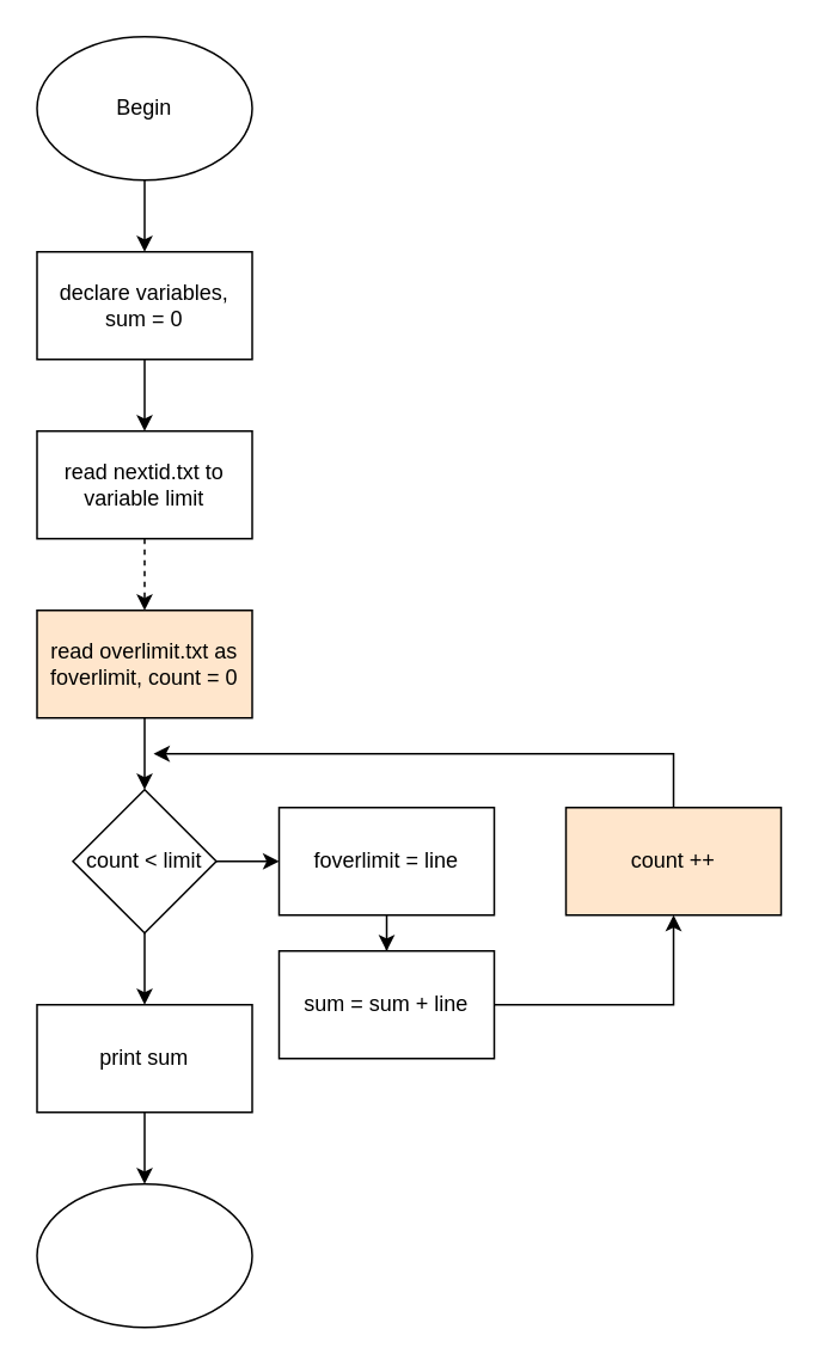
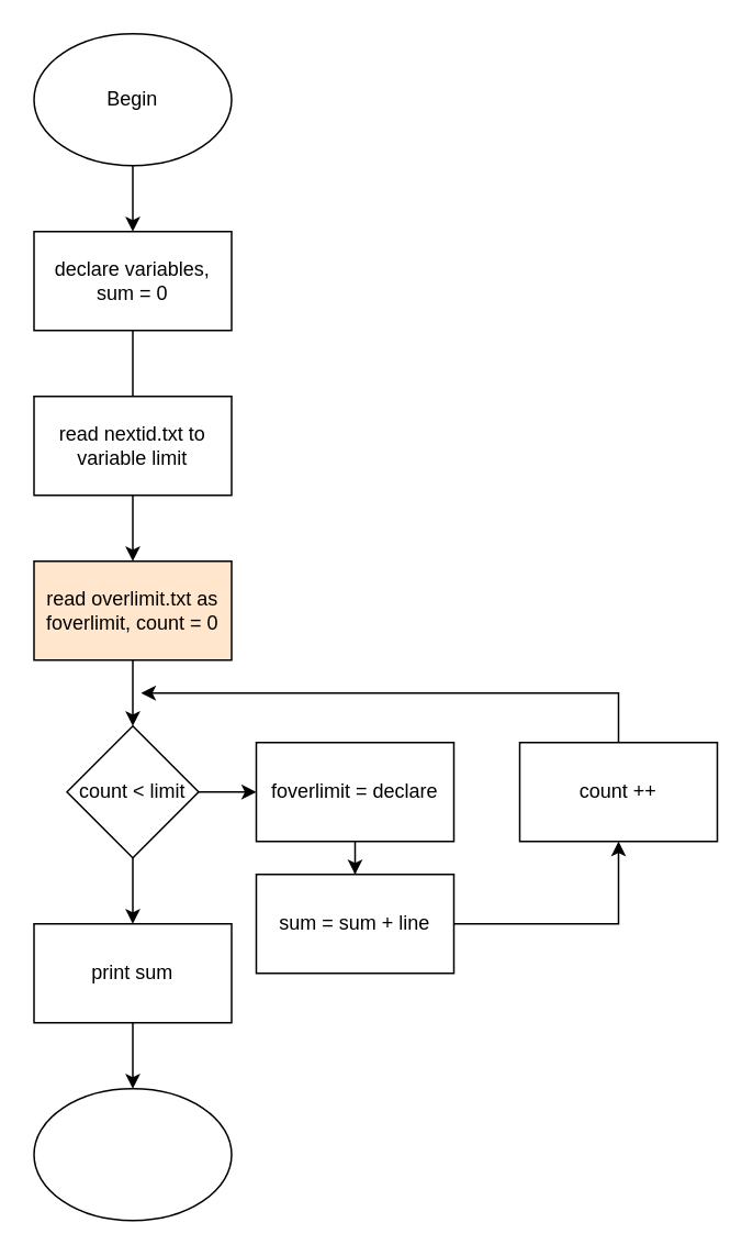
  <mxCell id="0" />
  <mxCell id="1" parent="0" />
  <mxCell id="2" value="" style="edgeStyle=orthogonalEdgeStyle;rounded=0;orthogonalLoop=1;jettySize=auto;html=1;" parent="1" source="3" target="5" edge="1"><mxGeometry relative="1" as="geometry" /></mxCell>
  <mxCell id="3" value="Begin" style="ellipse;whiteSpace=wrap;html=1;" parent="1" vertex="1"><mxGeometry x="20" y="20" width="120" height="80" as="geometry" /></mxCell>
- <mxCell id="4" value="" style="edgeStyle=orthogonalEdgeStyle;rounded=0;orthogonalLoop=1;jettySize=auto;html=1;" parent="1" source="5" target="7" edge="1"><mxGeometry relative="1" as="geometry" /></mxCell>
+ <mxCell id="4" value="" style="edgeStyle=orthogonalEdgeStyle;rounded=0;orthogonalLoop=1;jettySize=auto;html=1;endArrow=none;" parent="1" source="5" target="7" edge="1"><mxGeometry relative="1" as="geometry" /></mxCell>
  <mxCell id="5" value="declare variables, sum = 0" style="rounded=0;whiteSpace=wrap;html=1;" parent="1" vertex="1"><mxGeometry x="20" y="140" width="120" height="60" as="geometry" /></mxCell>
- <mxCell id="6" value="" style="edgeStyle=orthogonalEdgeStyle;rounded=0;orthogonalLoop=1;jettySize=auto;html=1;dashed=1;" parent="1" source="7" target="10" edge="1"><mxGeometry relative="1" as="geometry" /></mxCell>
+ <mxCell id="6" value="" style="edgeStyle=orthogonalEdgeStyle;rounded=0;orthogonalLoop=1;jettySize=auto;html=1;" parent="1" source="7" target="10" edge="1"><mxGeometry relative="1" as="geometry" /></mxCell>
  <mxCell id="7" value="read nextid.txt to variable limit" style="rounded=0;whiteSpace=wrap;html=1;" parent="1" vertex="1"><mxGeometry x="20" y="240" width="120" height="60" as="geometry" /></mxCell>
  <mxCell id="8" value="" style="edgeStyle=orthogonalEdgeStyle;rounded=0;orthogonalLoop=1;jettySize=auto;html=1;" parent="1" edge="1"><mxGeometry relative="1" as="geometry"><mxPoint x="80" y="500" as="sourcePoint" /><mxPoint x="80" y="560" as="targetPoint" /><Array as="points"><mxPoint x="80" y="560" /><mxPoint x="80" y="560" /></Array></mxGeometry></mxCell>
  <mxCell id="9" value="" style="edgeStyle=orthogonalEdgeStyle;rounded=0;orthogonalLoop=1;jettySize=auto;html=1;" parent="1" source="10" target="12" edge="1"><mxGeometry relative="1" as="geometry" /></mxCell>
  <mxCell id="10" value="read overlimit.txt as foverlimit, count = 0" style="rounded=0;whiteSpace=wrap;html=1;fillColor=#ffe6cc;" parent="1" vertex="1"><mxGeometry x="20" y="340" width="120" height="60" as="geometry" /></mxCell>
  <mxCell id="11" value="" style="edgeStyle=orthogonalEdgeStyle;rounded=0;orthogonalLoop=1;jettySize=auto;html=1;" parent="1" source="12" target="14" edge="1"><mxGeometry relative="1" as="geometry" /></mxCell>
  <mxCell id="12" value="count &amp;lt; limit" style="rhombus;whiteSpace=wrap;html=1;" parent="1" vertex="1"><mxGeometry x="40" y="440" width="80" height="80" as="geometry" /></mxCell>
  <mxCell id="13" value="" style="edgeStyle=orthogonalEdgeStyle;rounded=0;orthogonalLoop=1;jettySize=auto;html=1;" parent="1" source="14" target="16" edge="1"><mxGeometry relative="1" as="geometry" /></mxCell>
- <mxCell id="14" value="foverlimit = line" style="rounded=0;whiteSpace=wrap;html=1;" parent="1" vertex="1"><mxGeometry x="155" y="450" width="120" height="60" as="geometry" /></mxCell>
+ <mxCell id="14" value="foverlimit = declare" style="rounded=0;whiteSpace=wrap;html=1;" parent="1" vertex="1"><mxGeometry x="155" y="450" width="120" height="60" as="geometry" /></mxCell>
  <mxCell id="15" style="edgeStyle=orthogonalEdgeStyle;rounded=0;orthogonalLoop=1;jettySize=auto;html=1;entryX=0.5;entryY=1;entryDx=0;entryDy=0;" parent="1" source="16" target="18" edge="1"><mxGeometry relative="1" as="geometry" /></mxCell>
  <mxCell id="16" value="sum = sum + line" style="rounded=0;whiteSpace=wrap;html=1;" parent="1" vertex="1"><mxGeometry x="155" y="530" width="120" height="60" as="geometry" /></mxCell>
  <mxCell id="17" style="edgeStyle=orthogonalEdgeStyle;rounded=0;orthogonalLoop=1;jettySize=auto;html=1;" parent="1" source="18" edge="1"><mxGeometry relative="1" as="geometry"><mxPoint x="85" y="420" as="targetPoint" /><Array as="points"><mxPoint x="375" y="420" /></Array></mxGeometry></mxCell>
- <mxCell id="18" value="count ++" style="rounded=0;whiteSpace=wrap;html=1;fillColor=#ffe6cc;" parent="1" vertex="1"><mxGeometry x="315" y="450" width="120" height="60" as="geometry" /></mxCell>
+ <mxCell id="18" value="count ++" style="rounded=0;whiteSpace=wrap;html=1;" parent="1" vertex="1"><mxGeometry x="315" y="450" width="120" height="60" as="geometry" /></mxCell>
  <mxCell id="19" value="" style="edgeStyle=orthogonalEdgeStyle;rounded=0;orthogonalLoop=1;jettySize=auto;html=1;" parent="1" source="20" target="21" edge="1"><mxGeometry relative="1" as="geometry" /></mxCell>
  <mxCell id="20" value="print sum" style="rounded=0;whiteSpace=wrap;html=1;" parent="1" vertex="1"><mxGeometry x="20" y="560" width="120" height="60" as="geometry" /></mxCell>
  <mxCell id="21" value="" style="ellipse;whiteSpace=wrap;html=1;" parent="1" vertex="1"><mxGeometry x="20" y="660" width="120" height="80" as="geometry" /></mxCell>
